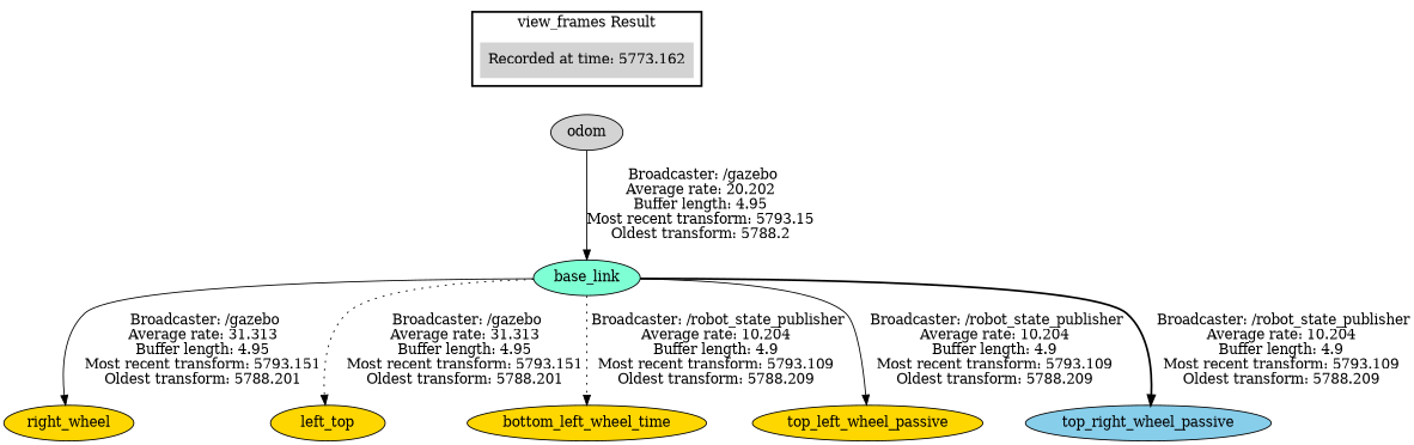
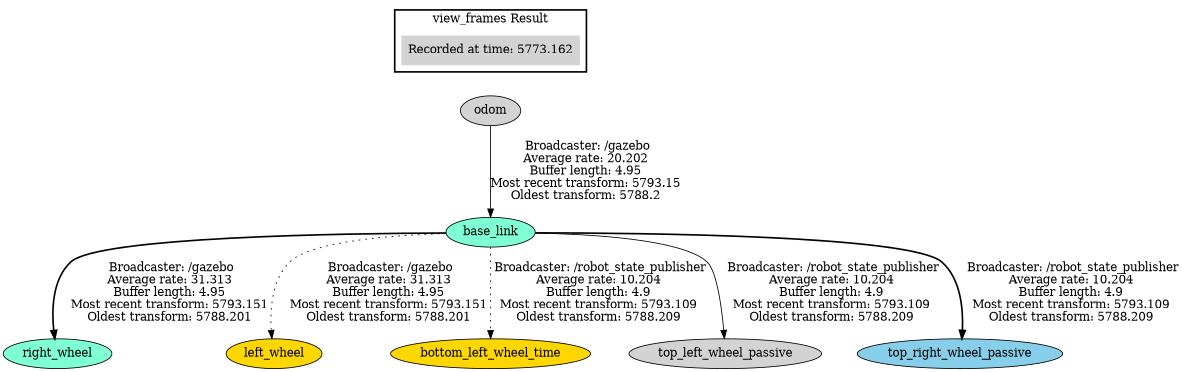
  digraph {
    node [fillcolor=lightgrey style=filled]
    edge [style=solid]
    n1 [label="Recorded at time: 5773.162" shape=plaintext]
    odom
    base_link [fillcolor=aquamarine]
-   right_wheel [fillcolor=gold]
-   left_wheel [fillcolor=gold label=left_top]
+   right_wheel [fillcolor=aquamarine]
+   left_wheel [fillcolor=gold]
    n6 [fillcolor=gold label=bottom_left_wheel_time]
-   top_left_wheel_passive [fillcolor=gold]
+   top_left_wheel_passive
    top_right_wheel_passive [fillcolor=skyblue]
    subgraph cluster_1 {
      color=black
      label="view_frames Result"
      style=bold
      n1
    }
    n1 -> odom [style=invis]
    odom -> base_link [label=" Broadcaster: /gazebo\nAverage rate: 20.202\nBuffer length: 4.95\nMost recent transform: 5793.15\nOldest transform: 5788.2\n"]
-   base_link -> right_wheel [label=" Broadcaster: /gazebo\nAverage rate: 31.313\nBuffer length: 4.95\nMost recent transform: 5793.151\nOldest transform: 5788.201\n"]
+   base_link -> right_wheel [label=" Broadcaster: /gazebo\nAverage rate: 31.313\nBuffer length: 4.95\nMost recent transform: 5793.151\nOldest transform: 5788.201\n" style=bold]
    base_link -> left_wheel [label=" Broadcaster: /gazebo\nAverage rate: 31.313\nBuffer length: 4.95\nMost recent transform: 5793.151\nOldest transform: 5788.201\n" style=dotted]
    base_link -> n6 [label=" Broadcaster: /robot_state_publisher\nAverage rate: 10.204\nBuffer length: 4.9\nMost recent transform: 5793.109\nOldest transform: 5788.209\n" style=dotted]
    base_link -> top_left_wheel_passive [label=" Broadcaster: /robot_state_publisher\nAverage rate: 10.204\nBuffer length: 4.9\nMost recent transform: 5793.109\nOldest transform: 5788.209\n"]
    base_link -> top_right_wheel_passive [label=" Broadcaster: /robot_state_publisher\nAverage rate: 10.204\nBuffer length: 4.9\nMost recent transform: 5793.109\nOldest transform: 5788.209\n" style=bold]
  }
